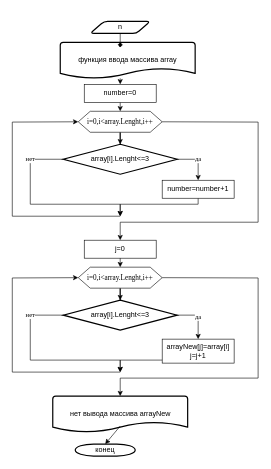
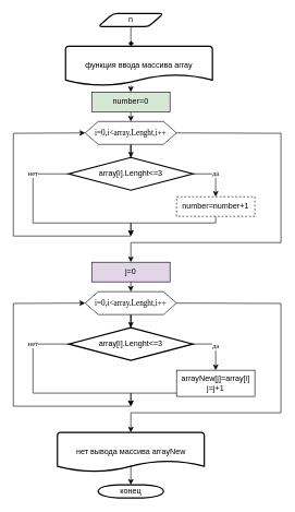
  <mxCell id="0" />
  <mxCell id="1" parent="0" />
  <mxCell id="2" style="edgeStyle=orthogonalEdgeStyle;rounded=0;orthogonalLoop=1;jettySize=auto;html=1;fontFamily=Times New Roman;" edge="1" parent="1" source="3" target="8"><mxGeometry relative="1" as="geometry"><mxPoint x="320" y="220" as="targetPoint" /></mxGeometry></mxCell>
  <mxCell id="3" value="&lt;font style=&quot;vertical-align: inherit;&quot;&gt;&lt;font face=&quot;Times New Roman&quot; style=&quot;vertical-align: inherit;&quot;&gt;i=0,i&amp;lt;array.Lenght,i++&lt;/font&gt;&lt;/font&gt;" style="shape=hexagon;perimeter=hexagonPerimeter2;whiteSpace=wrap;html=1;fixedSize=1;align=center;" vertex="1" parent="1"><mxGeometry x="130" y="185" width="140" height="35" as="geometry" /></mxCell>
  <mxCell id="4" style="edgeStyle=orthogonalEdgeStyle;rounded=0;orthogonalLoop=1;jettySize=auto;html=1;exitX=0.5;exitY=1;exitDx=0;exitDy=0;fontFamily=Times New Roman;entryX=0.5;entryY=0;entryDx=0;entryDy=0;" edge="1" parent="1" source="5" target="3"><mxGeometry relative="1" as="geometry"><mxPoint x="200" y="165" as="targetPoint" /></mxGeometry></mxCell>
- <mxCell id="5" value="number=0" style="rounded=0;whiteSpace=wrap;html=1;" vertex="1" parent="1"><mxGeometry x="140" y="140" width="120" height="30" as="geometry" /></mxCell>
+ <mxCell id="5" value="number=0" style="rounded=0;whiteSpace=wrap;html=1;fillColor=#d5e8d4;" vertex="1" parent="1"><mxGeometry x="140" y="140" width="120" height="30" as="geometry" /></mxCell>
  <mxCell id="6" value="да" style="edgeStyle=orthogonalEdgeStyle;rounded=0;orthogonalLoop=1;jettySize=auto;html=1;exitX=1;exitY=0.5;exitDx=0;exitDy=0;exitPerimeter=0;entryX=0.5;entryY=0;entryDx=0;entryDy=0;fontFamily=Times New Roman;" edge="1" parent="1" source="8" target="10"><mxGeometry relative="1" as="geometry" /></mxCell>
  <mxCell id="7" value="нет" style="edgeStyle=orthogonalEdgeStyle;rounded=0;orthogonalLoop=1;jettySize=auto;html=1;exitX=0;exitY=0.5;exitDx=0;exitDy=0;exitPerimeter=0;fontFamily=Times New Roman;" edge="1" parent="1" source="8"><mxGeometry x="-0.633" relative="1" as="geometry"><mxPoint x="200" y="360" as="targetPoint" /><Array as="points"><mxPoint x="50" y="265" /><mxPoint x="50" y="340" /><mxPoint x="200" y="340" /></Array><mxPoint as="offset" /></mxGeometry></mxCell>
  <mxCell id="8" value="array[i].Lenght&amp;lt;=3" style="strokeWidth=2;html=1;shape=mxgraph.flowchart.decision;whiteSpace=wrap;" vertex="1" parent="1"><mxGeometry x="105" y="240" width="190" height="50" as="geometry" /></mxCell>
  <mxCell id="9" style="edgeStyle=orthogonalEdgeStyle;rounded=0;orthogonalLoop=1;jettySize=auto;html=1;fontFamily=Times New Roman;exitX=0.5;exitY=1;exitDx=0;exitDy=0;" edge="1" parent="1" source="10"><mxGeometry relative="1" as="geometry"><mxPoint x="200" y="360" as="targetPoint" /><Array as="points"><mxPoint x="330" y="340" /><mxPoint x="200" y="340" /></Array></mxGeometry></mxCell>
- <mxCell id="10" value="number=number+1" style="rounded=0;whiteSpace=wrap;html=1;" vertex="1" parent="1"><mxGeometry x="270" y="300" width="120" height="30" as="geometry" /></mxCell>
+ <mxCell id="10" value="number=number+1" style="rounded=0;whiteSpace=wrap;html=1;dashed=1;" vertex="1" parent="1"><mxGeometry x="270" y="300" width="120" height="30" as="geometry" /></mxCell>
  <mxCell id="11" value="" style="endArrow=classic;html=1;rounded=0;fontFamily=Times New Roman;entryX=0;entryY=0.5;entryDx=0;entryDy=0;" edge="1" parent="1" target="3"><mxGeometry width="50" height="50" relative="1" as="geometry"><mxPoint x="200" y="360" as="sourcePoint" /><mxPoint x="90" y="280" as="targetPoint" /><Array as="points"><mxPoint x="20" y="360" /><mxPoint x="20" y="203" /></Array></mxGeometry></mxCell>
  <mxCell id="12" value="" style="endArrow=classic;html=1;rounded=0;fontFamily=Times New Roman;exitX=1;exitY=0.5;exitDx=0;exitDy=0;" edge="1" parent="1" source="3"><mxGeometry width="50" height="50" relative="1" as="geometry"><mxPoint x="40" y="330" as="sourcePoint" /><mxPoint x="200" y="400" as="targetPoint" /><Array as="points"><mxPoint x="430" y="203" /><mxPoint x="430" y="370" /><mxPoint x="200" y="370" /></Array></mxGeometry></mxCell>
- <mxCell id="13" value="j=0" style="rounded=0;whiteSpace=wrap;html=1;" vertex="1" parent="1"><mxGeometry x="140" y="400" width="120" height="30" as="geometry" /></mxCell>
+ <mxCell id="13" value="j=0" style="rounded=0;whiteSpace=wrap;html=1;fillColor=#e1d5e7;" vertex="1" parent="1"><mxGeometry x="140" y="400" width="120" height="30" as="geometry" /></mxCell>
  <mxCell id="14" style="edgeStyle=orthogonalEdgeStyle;rounded=0;orthogonalLoop=1;jettySize=auto;html=1;fontFamily=Times New Roman;" edge="1" parent="1" source="15" target="19"><mxGeometry relative="1" as="geometry"><mxPoint x="320" y="480" as="targetPoint" /></mxGeometry></mxCell>
  <mxCell id="15" value="&lt;font style=&quot;vertical-align: inherit;&quot;&gt;&lt;font face=&quot;Times New Roman&quot; style=&quot;vertical-align: inherit;&quot;&gt;i=0,i&amp;lt;array.Lenght,i++&lt;/font&gt;&lt;/font&gt;" style="shape=hexagon;perimeter=hexagonPerimeter2;whiteSpace=wrap;html=1;fixedSize=1;align=center;" vertex="1" parent="1"><mxGeometry x="130" y="445" width="140" height="35" as="geometry" /></mxCell>
  <mxCell id="16" style="edgeStyle=orthogonalEdgeStyle;rounded=0;orthogonalLoop=1;jettySize=auto;html=1;exitX=0.5;exitY=1;exitDx=0;exitDy=0;fontFamily=Times New Roman;entryX=0.5;entryY=0;entryDx=0;entryDy=0;" edge="1" parent="1" target="15"><mxGeometry relative="1" as="geometry"><mxPoint x="200" y="425" as="targetPoint" /><mxPoint x="200" y="430" as="sourcePoint" /></mxGeometry></mxCell>
  <mxCell id="17" value="да" style="edgeStyle=orthogonalEdgeStyle;rounded=0;orthogonalLoop=1;jettySize=auto;html=1;exitX=1;exitY=0.5;exitDx=0;exitDy=0;exitPerimeter=0;entryX=0.5;entryY=0;entryDx=0;entryDy=0;fontFamily=Times New Roman;" edge="1" parent="1" source="19" target="21"><mxGeometry relative="1" as="geometry" /></mxCell>
  <mxCell id="18" value="нет" style="edgeStyle=orthogonalEdgeStyle;rounded=0;orthogonalLoop=1;jettySize=auto;html=1;exitX=0;exitY=0.5;exitDx=0;exitDy=0;exitPerimeter=0;fontFamily=Times New Roman;" edge="1" parent="1" source="19"><mxGeometry x="-0.633" relative="1" as="geometry"><mxPoint x="200" y="620" as="targetPoint" /><Array as="points"><mxPoint x="50" y="525" /><mxPoint x="50" y="600" /><mxPoint x="200" y="600" /></Array><mxPoint as="offset" /></mxGeometry></mxCell>
  <mxCell id="19" value="array[i].Lenght&amp;lt;=3" style="strokeWidth=2;html=1;shape=mxgraph.flowchart.decision;whiteSpace=wrap;" vertex="1" parent="1"><mxGeometry x="105" y="500" width="190" height="50" as="geometry" /></mxCell>
  <mxCell id="20" style="edgeStyle=orthogonalEdgeStyle;rounded=0;orthogonalLoop=1;jettySize=auto;html=1;fontFamily=Times New Roman;exitX=0.5;exitY=1;exitDx=0;exitDy=0;" edge="1" parent="1" source="21"><mxGeometry relative="1" as="geometry"><mxPoint x="200" y="620" as="targetPoint" /><Array as="points"><mxPoint x="330" y="600" /><mxPoint x="200" y="600" /></Array></mxGeometry></mxCell>
  <mxCell id="21" value="arrayNew[j]=array[i]&lt;br&gt;j=j+1" style="rounded=0;whiteSpace=wrap;html=1;" vertex="1" parent="1"><mxGeometry x="270" y="565" width="120" height="40" as="geometry" /></mxCell>
  <mxCell id="22" value="" style="endArrow=classic;html=1;rounded=0;fontFamily=Times New Roman;entryX=0;entryY=0.5;entryDx=0;entryDy=0;" edge="1" parent="1" target="15"><mxGeometry width="50" height="50" relative="1" as="geometry"><mxPoint x="200" y="620" as="sourcePoint" /><mxPoint x="90" y="540" as="targetPoint" /><Array as="points"><mxPoint x="20" y="620" /><mxPoint x="20" y="463" /></Array></mxGeometry></mxCell>
  <mxCell id="23" value="" style="endArrow=classic;html=1;rounded=0;fontFamily=Times New Roman;exitX=1;exitY=0.5;exitDx=0;exitDy=0;" edge="1" parent="1" source="15"><mxGeometry width="50" height="50" relative="1" as="geometry"><mxPoint x="40" y="590" as="sourcePoint" /><mxPoint x="200" y="660" as="targetPoint" /><Array as="points"><mxPoint x="430" y="463" /><mxPoint x="430" y="630" /><mxPoint x="200" y="630" /></Array></mxGeometry></mxCell>
  <mxCell id="24" value="нет вывода массива arrayNew" style="strokeWidth=2;html=1;shape=mxgraph.flowchart.document2;whiteSpace=wrap;size=0.277;" vertex="1" parent="1"><mxGeometry x="87.5" y="660" width="225" height="60" as="geometry" /></mxCell>
- <mxCell id="25" value="конец" style="strokeWidth=2;html=1;shape=mxgraph.flowchart.terminator;whiteSpace=wrap;" vertex="1" parent="1"><mxGeometry x="125" y="740" width="100" height="20" as="geometry" /></mxCell>
+ <mxCell id="25" value="конец" style="strokeWidth=2;html=1;shape=mxgraph.flowchart.terminator;whiteSpace=wrap;" vertex="1" parent="1"><mxGeometry x="150" y="740" width="100" height="20" as="geometry" /></mxCell>
  <mxCell id="26" value="" style="endArrow=classic;html=1;rounded=0;fontFamily=Times New Roman;entryX=0.5;entryY=0;entryDx=0;entryDy=0;entryPerimeter=0;" edge="1" parent="1" target="25"><mxGeometry width="50" height="50" relative="1" as="geometry"><mxPoint x="200" y="710" as="sourcePoint" /><mxPoint x="200" y="790" as="targetPoint" /></mxGeometry></mxCell>
  <mxCell id="27" value="функция ввода массива array" style="strokeWidth=2;html=1;shape=mxgraph.flowchart.document2;whiteSpace=wrap;size=0.277;" vertex="1" parent="1"><mxGeometry x="100" y="70" width="225" height="60" as="geometry" /></mxCell>
  <mxCell id="28" style="edgeStyle=orthogonalEdgeStyle;rounded=0;orthogonalLoop=1;jettySize=auto;html=1;fontFamily=Times New Roman;entryX=0.447;entryY=0;entryDx=0;entryDy=0;entryPerimeter=0;endArrow=diamond;" edge="1" parent="1" source="29" target="27"><mxGeometry relative="1" as="geometry" /></mxCell>
- <mxCell id="29" value="&lt;font style=&quot;vertical-align: inherit;&quot;&gt;&lt;font style=&quot;vertical-align: inherit;&quot;&gt;n&lt;/font&gt;&lt;/font&gt;" style="shape=parallelogram;html=1;strokeWidth=2;perimeter=parallelogramPerimeter;whiteSpace=wrap;rounded=1;arcSize=12;size=0.23;" vertex="1" parent="1"><mxGeometry x="150" y="35" width="100" height="20" as="geometry" /></mxCell>
+ <mxCell id="29" value="&lt;font style=&quot;vertical-align: inherit;&quot;&gt;&lt;font style=&quot;vertical-align: inherit;&quot;&gt;n&lt;/font&gt;&lt;/font&gt;" style="shape=parallelogram;html=1;strokeWidth=2;perimeter=parallelogramPerimeter;whiteSpace=wrap;rounded=1;arcSize=12;size=0.23;" vertex="1" parent="1"><mxGeometry x="150" y="20" width="100" height="20" as="geometry" /></mxCell>
  <mxCell id="30" value="" style="endArrow=classic;html=1;rounded=0;fontFamily=Times New Roman;" edge="1" parent="1" target="5"><mxGeometry width="50" height="50" relative="1" as="geometry"><mxPoint x="200" y="130" as="sourcePoint" /><mxPoint x="30" y="140" as="targetPoint" /></mxGeometry></mxCell>
